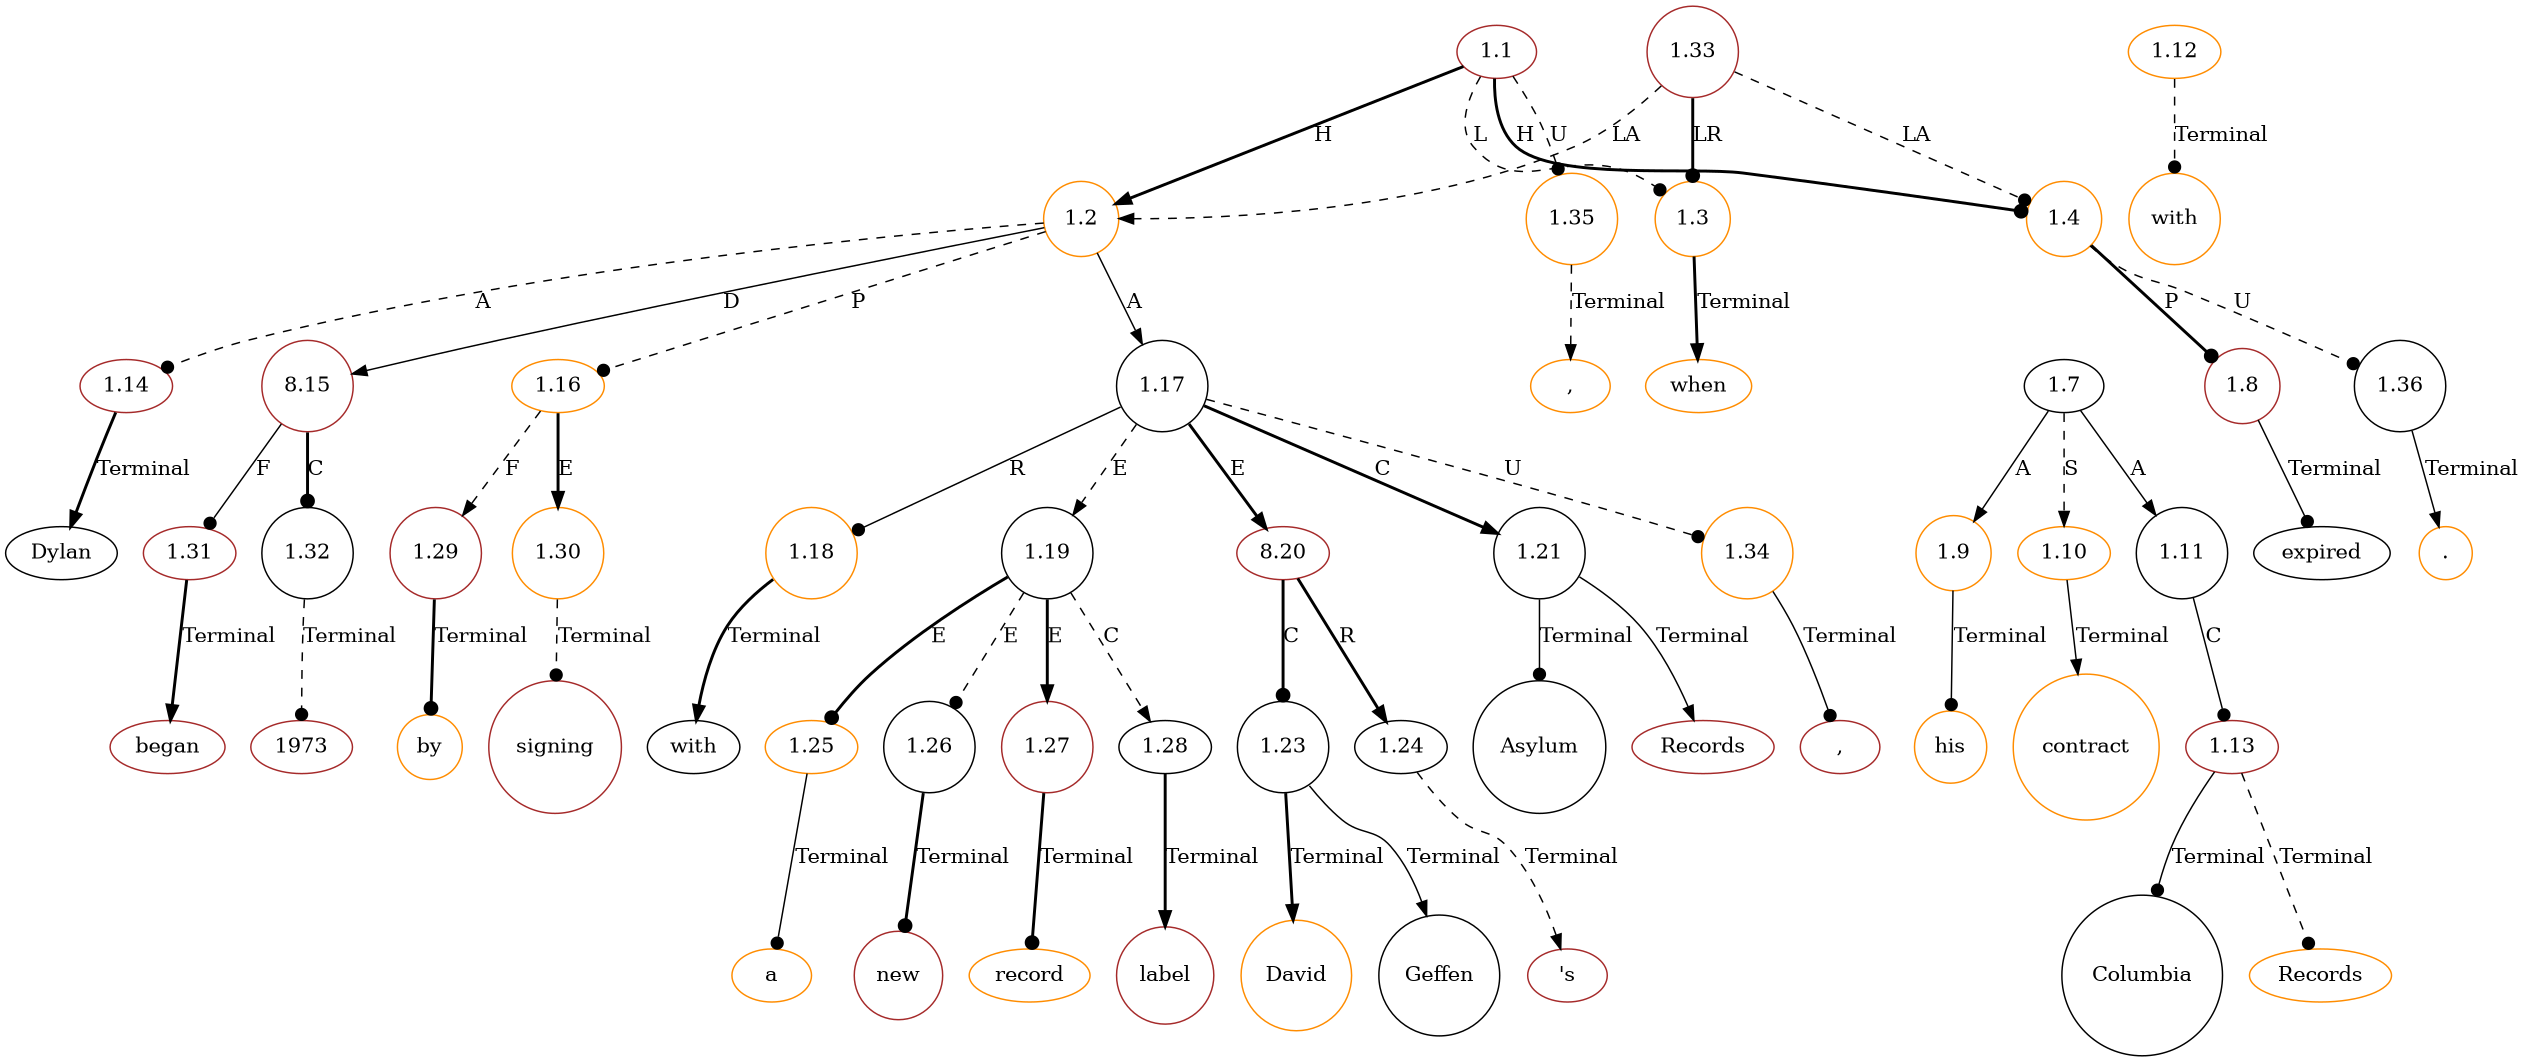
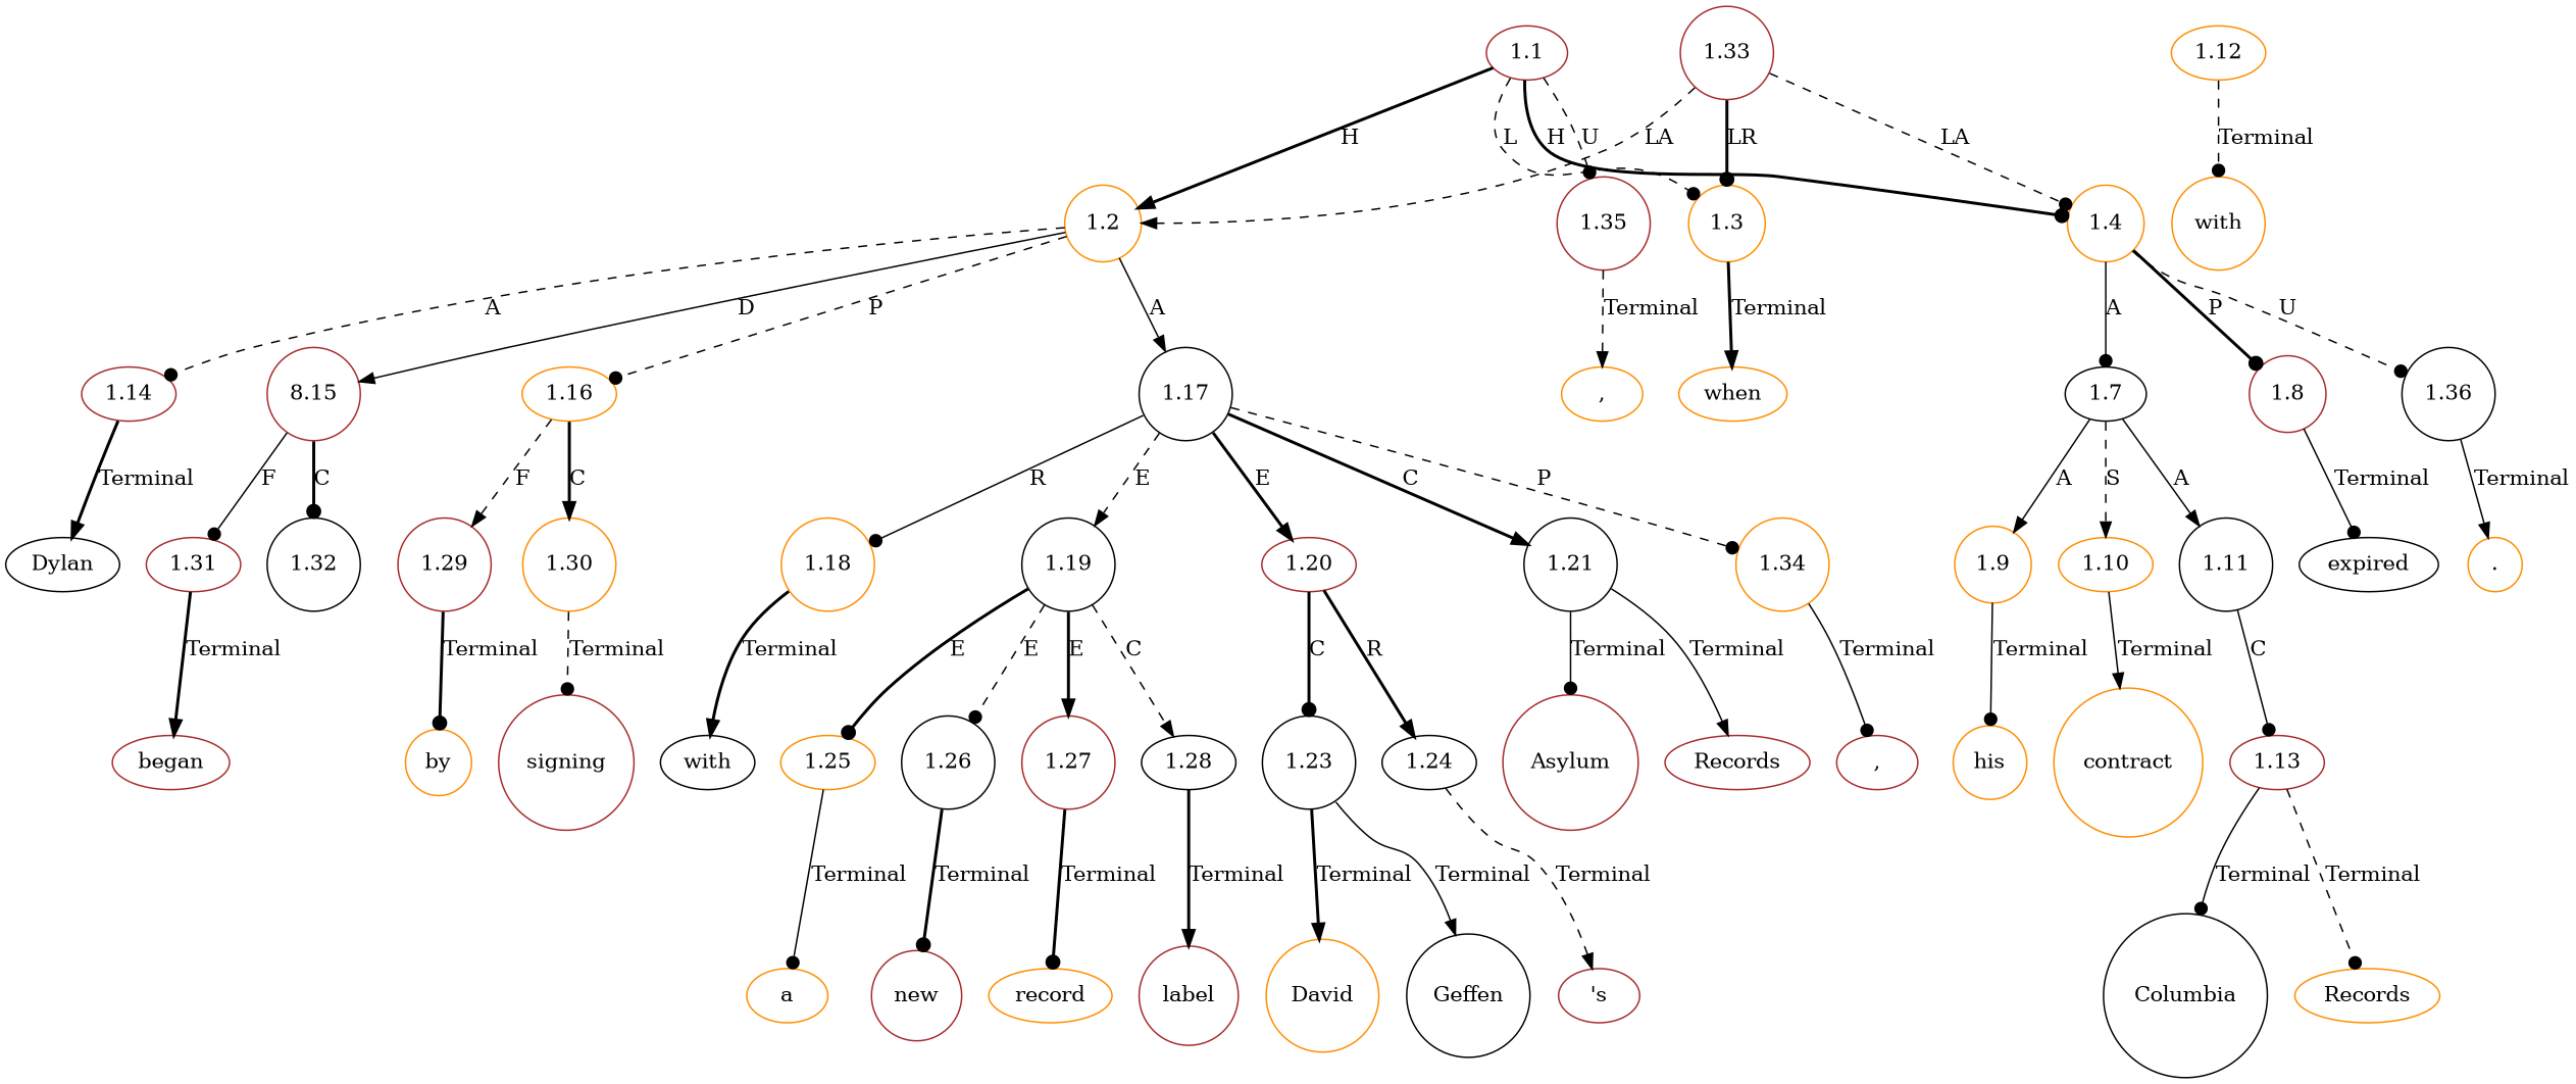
  digraph {
    node [color=darkorange ordering=out shape=circle]
    edge [arrowhead=dot ordering=out style=bold]
    n1 [color=black label=Dylan shape=ellipse]
    n2 [color=brown label=label]
    n3 [color=brown label="," shape=ellipse]
    n4 [label=David]
    n5 [color=black label=Geffen]
    n6 [color=brown label="'s" shape=ellipse]
-   n7 [color=black label=Asylum]
+   n7 [color=brown label=Asylum]
    n8 [color=brown label=Records shape=ellipse]
    n9 [label="," shape=ellipse]
    n10 [label=when shape=ellipse]
    n11 [label=his]
    n12 [color=brown label=began shape=ellipse]
    n13 [label=contract]
    n14 [label=with]
    n15 [color=black label=Columbia]
    n16 [label=Records shape=ellipse]
    n17 [color=black label=expired shape=ellipse]
    n18 [label="."]
-   n19 [color=brown label=1973 shape=ellipse]
    n20 [label=by]
    n21 [color=brown label=signing]
    n22 [color=black label=with shape=ellipse]
    n23 [label=a shape=ellipse]
    n24 [color=brown label=new]
    n25 [label=record shape=ellipse]
    n26 [color=brown label=1.1 shape=ellipse]
    n27 [label=1.2]
    n28 [label=1.3]
    n29 [label=1.4]
-   n30 [label=1.35]
+   n30 [color=brown label=1.35]
    n31 [color=brown label=1.14 shape=ellipse]
    n32 [color=brown label=8.15]
    n33 [label=1.16 shape=ellipse]
    n34 [color=black label=1.17]
    n35 [color=black label=1.7 shape=ellipse]
    n36 [color=brown label=1.8]
    n37 [color=black label=1.36]
    n38 [color=brown label=1.31 shape=ellipse]
    n39 [color=black label=1.32]
    n40 [color=brown label=1.29]
    n41 [label=1.30]
    n42 [label=1.18]
    n43 [color=black label=1.19]
-   n44 [color=brown label=8.20 shape=ellipse]
+   n44 [color=brown label=1.20 shape=ellipse]
    n45 [color=black label=1.21]
    n46 [label=1.34]
    n47 [label=1.9]
    n48 [label=1.10 shape=ellipse]
    n49 [color=black label=1.11]
    n50 [color=brown label=1.13 shape=ellipse]
    n51 [label=1.12 shape=ellipse]
    n52 [label=1.25 shape=ellipse]
    n53 [color=black label=1.26]
    n54 [color=brown label=1.27]
    n55 [color=black label=1.28 shape=ellipse]
    n56 [color=black label=1.23]
    n57 [color=black label=1.24 shape=ellipse]
    n58 [color=brown label=1.33]
    n26 -> n27 [arrowhead=normal label=H]
    n26 -> n28 [label=L style=dashed]
    n26 -> n29 [label=H]
    n26 -> n30 [label=U style=dashed]
    n27 -> n31 [label=A style=dashed]
    n27 -> n32 [arrowhead=normal label=D style=solid]
    n27 -> n33 [label=P style=dashed]
    n27 -> n34 [arrowhead=normal label=A style=solid]
    n28 -> n10 [arrowhead=normal label=Terminal]
+   n29 -> n35 [label=A style=solid]
    n29 -> n36 [label=P]
    n29 -> n37 [label=U style=dashed]
    n30 -> n9 [arrowhead=normal label=Terminal style=dashed]
    n31 -> n1 [arrowhead=normal label=Terminal]
    n32 -> n38 [label=F style=solid]
    n32 -> n39 [label=C]
    n33 -> n40 [arrowhead=normal label=F style=dashed]
-   n33 -> n41 [arrowhead=normal label=E]
+   n33 -> n41 [arrowhead=normal label=C]
    n34 -> n42 [label=R style=solid]
    n34 -> n43 [arrowhead=normal label=E style=dashed]
    n34 -> n44 [arrowhead=normal label=E]
    n34 -> n45 [arrowhead=normal label=C]
-   n34 -> n46 [label=U style=dashed]
+   n34 -> n46 [label=P style=dashed]
    n35 -> n47 [arrowhead=normal label=A style=solid]
    n35 -> n48 [arrowhead=normal label=S style=dashed]
    n35 -> n49 [arrowhead=normal label=A style=solid]
    n36 -> n17 [label=Terminal style=solid]
    n37 -> n18 [arrowhead=normal label=Terminal style=solid]
    n38 -> n12 [arrowhead=normal label=Terminal]
-   n39 -> n19 [label=Terminal style=dashed]
    n40 -> n20 [label=Terminal]
    n41 -> n21 [label=Terminal style=dashed]
    n42 -> n22 [arrowhead=normal label=Terminal]
    n43 -> n52 [label=E]
    n43 -> n53 [label=E style=dashed]
    n43 -> n54 [arrowhead=normal label=E]
    n43 -> n55 [arrowhead=normal label=C style=dashed]
    n44 -> n56 [label=C]
    n44 -> n57 [arrowhead=normal label=R]
    n45 -> n7 [label=Terminal style=solid]
    n45 -> n8 [arrowhead=normal label=Terminal style=solid]
    n46 -> n3 [label=Terminal style=solid]
    n47 -> n11 [label=Terminal style=solid]
    n48 -> n13 [arrowhead=normal label=Terminal style=solid]
    n49 -> n50 [label=C style=solid]
    n50 -> n15 [label=Terminal style=solid]
    n50 -> n16 [label=Terminal style=dashed]
    n51 -> n14 [label=Terminal style=dashed]
    n52 -> n23 [label=Terminal style=solid]
    n53 -> n24 [label=Terminal]
    n54 -> n25 [label=Terminal]
    n55 -> n2 [arrowhead=normal label=Terminal]
    n56 -> n4 [arrowhead=normal label=Terminal]
    n56 -> n5 [arrowhead=normal label=Terminal style=solid]
    n57 -> n6 [arrowhead=normal label=Terminal style=dashed]
    n58 -> n27 [arrowhead=normal label=LA style=dashed]
    n58 -> n28 [label=LR]
    n58 -> n29 [label=LA style=dashed]
  }
